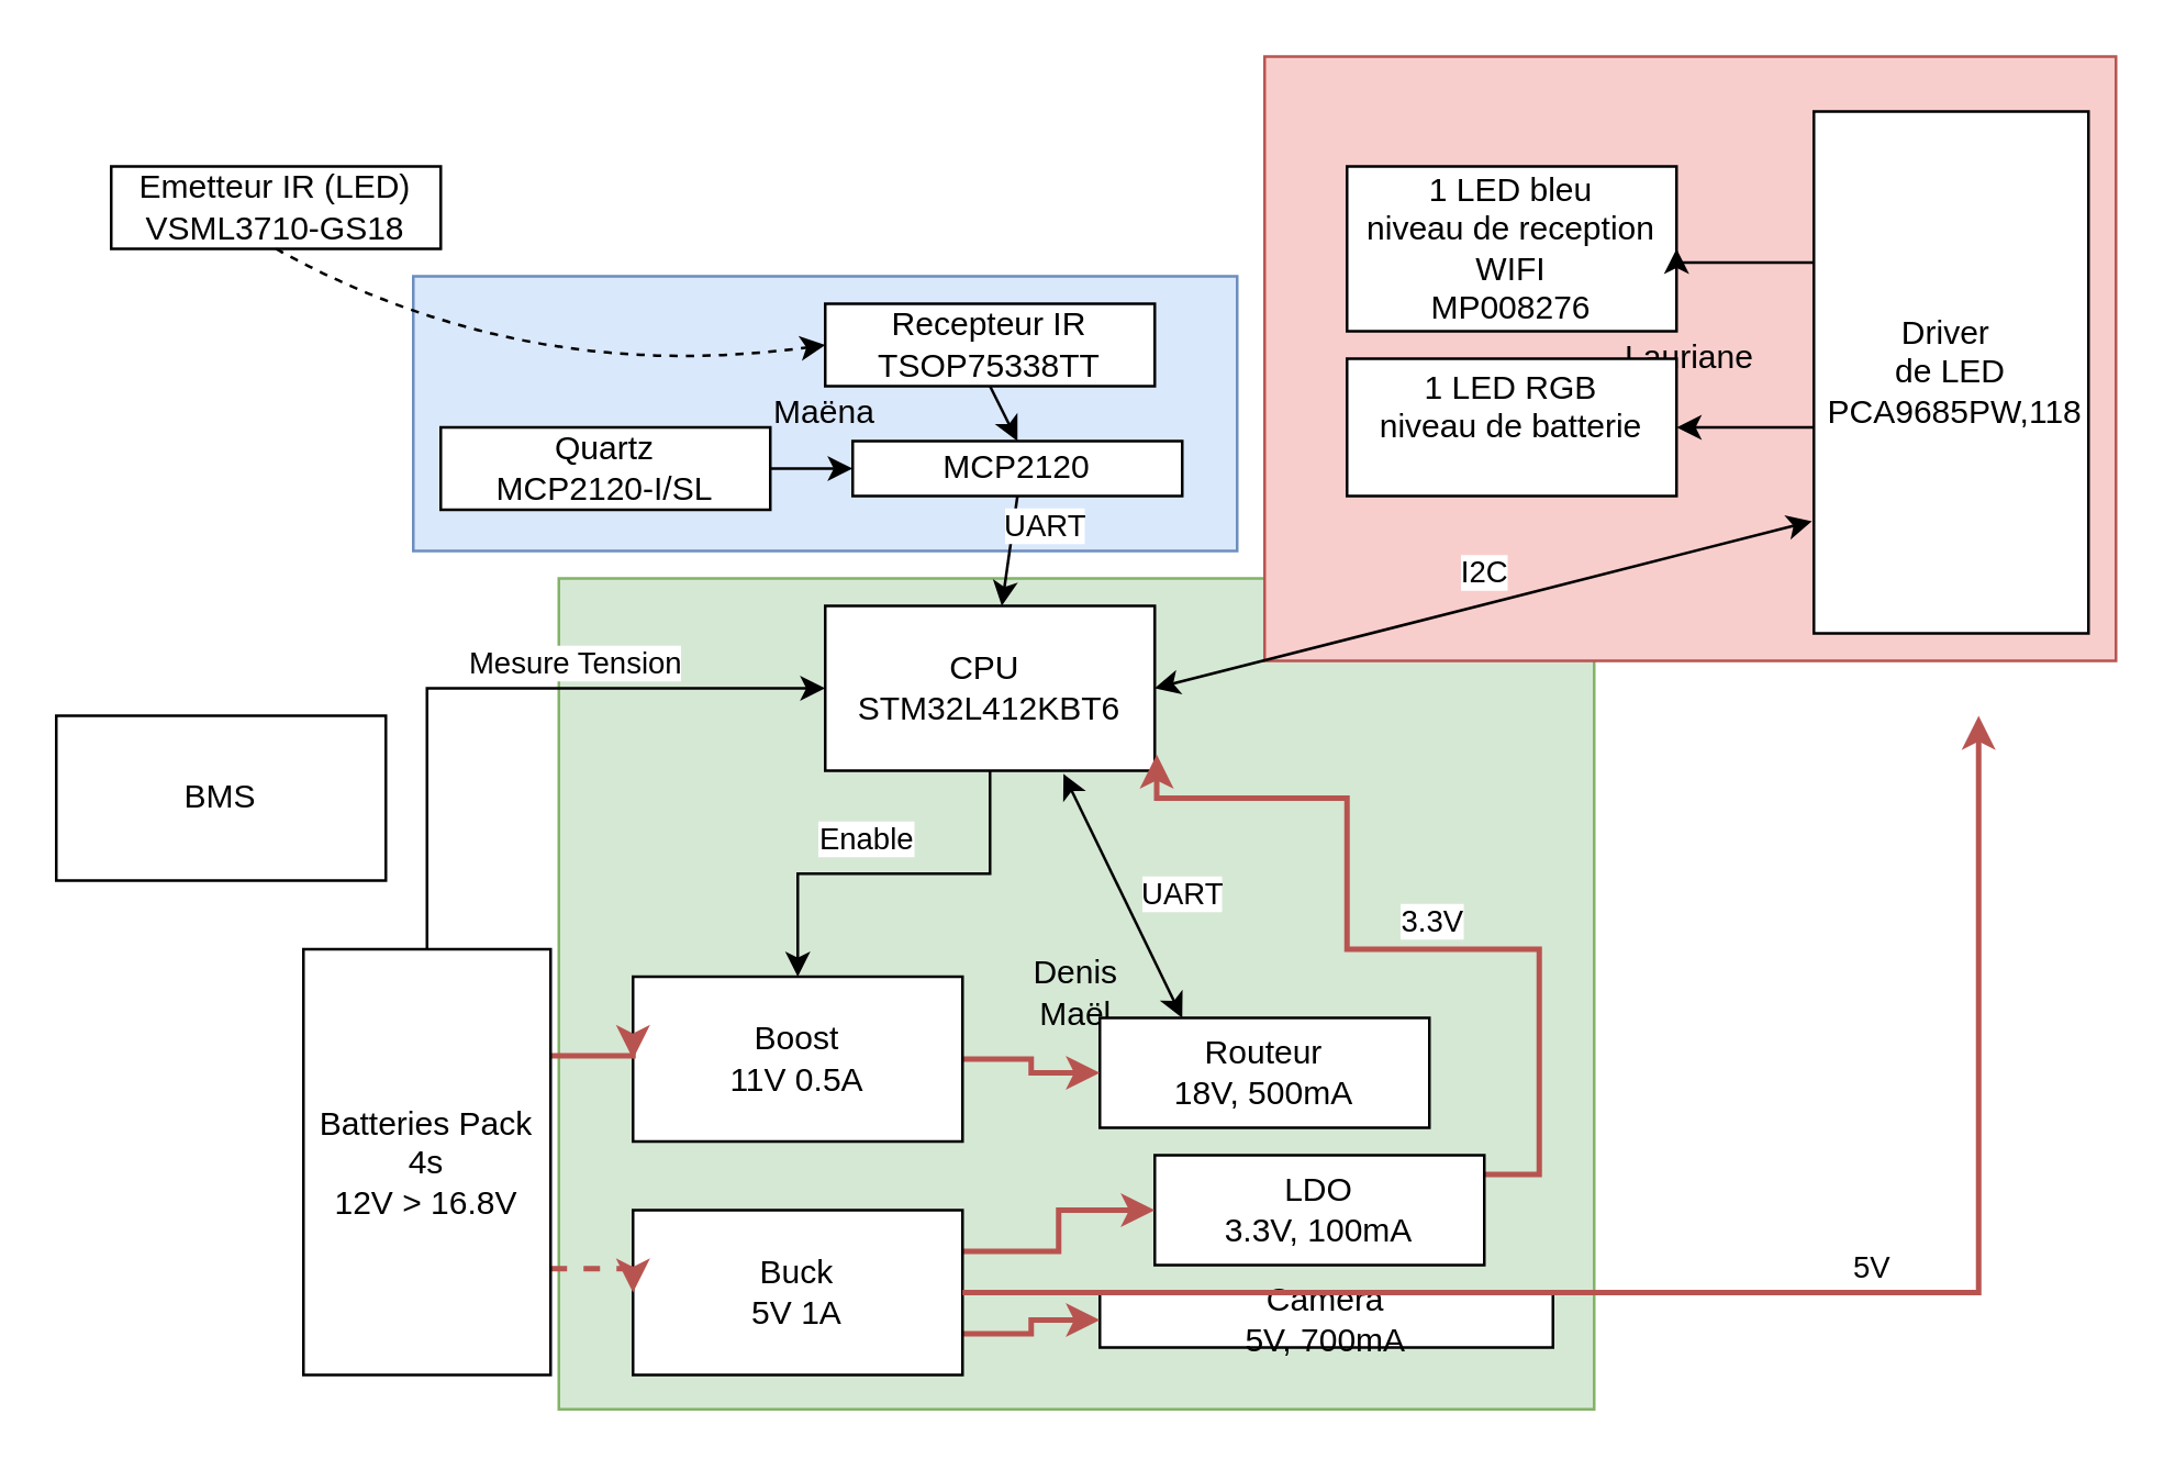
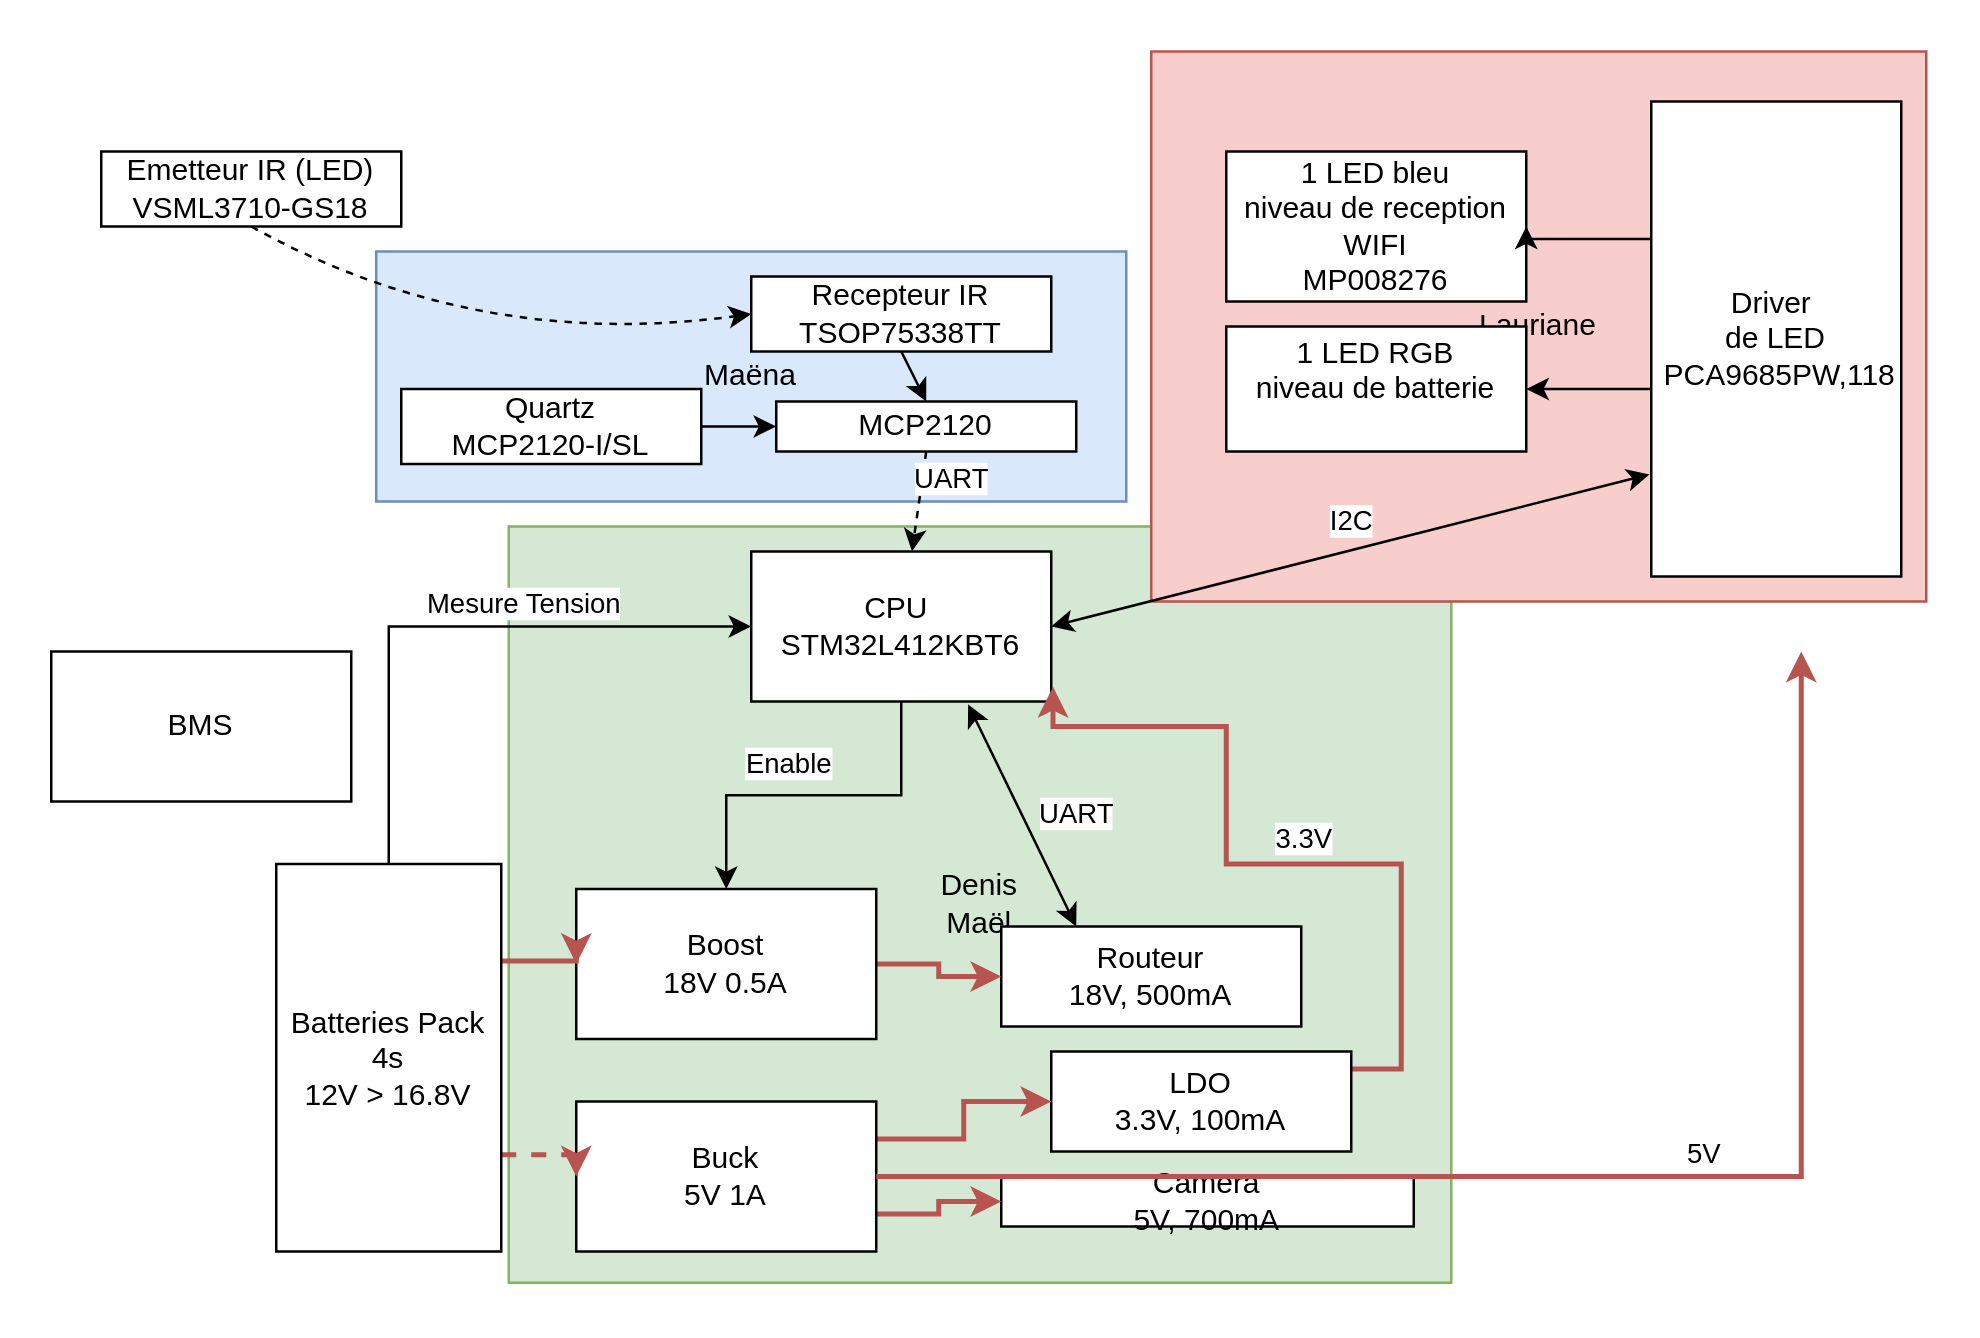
  <mxCell id="0" />
  <mxCell id="1" parent="0" />
  <mxCell id="2" value="&lt;div&gt;Denis&lt;/div&gt;&lt;div&gt;Maël&lt;br&gt;&lt;/div&gt;" style="rounded=0;whiteSpace=wrap;html=1;fillColor=#d5e8d4;strokeColor=#82b366;" parent="1" vertex="1"><mxGeometry x="203" y="210" width="377" height="302.5" as="geometry" /></mxCell>
  <mxCell id="3" value="Maëna" style="rounded=0;whiteSpace=wrap;html=1;fillColor=#dae8fc;strokeColor=#6c8ebf;" parent="1" vertex="1"><mxGeometry x="150" y="100" width="300" height="100" as="geometry" /></mxCell>
  <mxCell id="4" value="&lt;div&gt;Lauriane&lt;/div&gt;" style="rounded=0;whiteSpace=wrap;html=1;fillColor=#f8cecc;strokeColor=#b85450;" parent="1" vertex="1"><mxGeometry x="460" y="20" width="310" height="220" as="geometry" /></mxCell>
  <mxCell id="5" style="edgeStyle=orthogonalEdgeStyle;rounded=0;orthogonalLoop=1;jettySize=auto;html=1;" parent="1" source="7" target="20" edge="1"><mxGeometry relative="1" as="geometry" /></mxCell>
  <mxCell id="6" value="Enable" style="edgeLabel;html=1;align=center;verticalAlign=middle;resizable=0;points=[];" parent="5" connectable="0" vertex="1"><mxGeometry x="0.148" y="1" relative="1" as="geometry"><mxPoint y="-14" as="offset" /></mxGeometry></mxCell>
  <mxCell id="7" value="CPU&amp;nbsp;&lt;br&gt;STM32L412KBT6" style="rounded=0;whiteSpace=wrap;html=1;" parent="1" vertex="1"><mxGeometry x="300" y="220" width="120" height="60" as="geometry" /></mxCell>
  <mxCell id="8" style="edgeStyle=orthogonalEdgeStyle;rounded=0;orthogonalLoop=1;jettySize=auto;html=1;exitX=1;exitY=0.5;exitDx=0;exitDy=0;entryX=0;entryY=0.5;entryDx=0;entryDy=0;" parent="1" source="9" target="39" edge="1"><mxGeometry relative="1" as="geometry" /></mxCell>
  <mxCell id="9" value="Quartz&lt;br&gt;MCP2120-I/SL" style="rounded=0;whiteSpace=wrap;html=1;" parent="1" vertex="1"><mxGeometry x="160" y="155" width="120" height="30" as="geometry" /></mxCell>
  <mxCell id="10" value="1 LED bleu&lt;br&gt;niveau de reception WIFI&lt;br&gt;MP008276" style="rounded=0;whiteSpace=wrap;html=1;" parent="1" vertex="1"><mxGeometry x="490" y="60" width="120" height="60" as="geometry" /></mxCell>
  <mxCell id="11" value="1 LED RGB&lt;br&gt;niveau de batterie&lt;br&gt;&amp;nbsp;" style="rounded=0;whiteSpace=wrap;html=1;" parent="1" vertex="1"><mxGeometry x="490" y="130" width="120" height="50" as="geometry" /></mxCell>
  <mxCell id="12" style="edgeStyle=orthogonalEdgeStyle;rounded=0;orthogonalLoop=1;jettySize=auto;html=1;entryX=1;entryY=0.5;entryDx=0;entryDy=0;" parent="1" source="14" target="10" edge="1"><mxGeometry relative="1" as="geometry"><Array as="points"><mxPoint x="610" y="95" /></Array></mxGeometry></mxCell>
  <mxCell id="13" style="edgeStyle=orthogonalEdgeStyle;rounded=0;orthogonalLoop=1;jettySize=auto;html=1;entryX=1;entryY=0.5;entryDx=0;entryDy=0;" parent="1" source="14" target="11" edge="1"><mxGeometry relative="1" as="geometry"><Array as="points"><mxPoint x="640" y="155" /><mxPoint x="640" y="155" /></Array></mxGeometry></mxCell>
  <mxCell id="14" value="Driver&amp;nbsp;&lt;br&gt;de LED&lt;br&gt;&amp;nbsp;PCA9685PW,118" style="rounded=0;whiteSpace=wrap;html=1;rotation=0;" parent="1" vertex="1"><mxGeometry x="660" y="40" width="100" height="190" as="geometry" /></mxCell>
  <mxCell id="15" value="Routeur&lt;br&gt;18V, 500mA" style="rounded=0;whiteSpace=wrap;html=1;" parent="1" vertex="1"><mxGeometry x="400" y="370" width="120" height="40" as="geometry" /></mxCell>
  <mxCell id="16" style="edgeStyle=orthogonalEdgeStyle;rounded=0;orthogonalLoop=1;jettySize=auto;html=1;exitX=1;exitY=0.5;exitDx=0;exitDy=0;entryX=1.006;entryY=0.902;entryDx=0;entryDy=0;entryPerimeter=0;fillColor=#f8cecc;strokeColor=#b85450;strokeWidth=2;" parent="1" source="17" target="7" edge="1"><mxGeometry relative="1" as="geometry"><Array as="points"><mxPoint x="520" y="440" /><mxPoint x="520" y="427" /><mxPoint x="560" y="427" /><mxPoint x="560" y="345" /><mxPoint x="490" y="345" /><mxPoint x="490" y="290" /><mxPoint x="421" y="290" /></Array></mxGeometry></mxCell>
  <mxCell id="17" value="LDO&lt;br&gt;3.3V, 100mA" style="rounded=0;whiteSpace=wrap;html=1;" parent="1" vertex="1"><mxGeometry x="420" y="420" width="120" height="40" as="geometry" /></mxCell>
  <mxCell id="18" value="Camera&lt;br&gt;5V, 700mA" style="rounded=0;whiteSpace=wrap;html=1;" parent="1" vertex="1"><mxGeometry x="400" y="470" width="165" height="20" as="geometry" /></mxCell>
  <mxCell id="19" style="edgeStyle=orthogonalEdgeStyle;rounded=0;orthogonalLoop=1;jettySize=auto;html=1;exitX=1;exitY=0.5;exitDx=0;exitDy=0;entryX=0;entryY=0.5;entryDx=0;entryDy=0;fillColor=#f8cecc;strokeColor=#b85450;strokeWidth=2;" parent="1" source="20" target="15" edge="1"><mxGeometry relative="1" as="geometry" /></mxCell>
- <mxCell id="20" value="Boost&lt;br&gt;11V 0.5A" style="rounded=0;whiteSpace=wrap;html=1;" parent="1" vertex="1"><mxGeometry x="230" y="355" width="120" height="60" as="geometry" /></mxCell>
+ <mxCell id="20" value="Boost&lt;br&gt;18V 0.5A" style="rounded=0;whiteSpace=wrap;html=1;" parent="1" vertex="1"><mxGeometry x="230" y="355" width="120" height="60" as="geometry" /></mxCell>
  <mxCell id="21" style="edgeStyle=orthogonalEdgeStyle;rounded=0;orthogonalLoop=1;jettySize=auto;html=1;exitX=1;exitY=0.25;exitDx=0;exitDy=0;entryX=0;entryY=0.5;entryDx=0;entryDy=0;fillColor=#f8cecc;strokeColor=#b85450;strokeWidth=2;" parent="1" source="23" target="17" edge="1"><mxGeometry relative="1" as="geometry" /></mxCell>
  <mxCell id="22" style="edgeStyle=orthogonalEdgeStyle;rounded=0;orthogonalLoop=1;jettySize=auto;html=1;exitX=1;exitY=0.75;exitDx=0;exitDy=0;entryX=0;entryY=0.5;entryDx=0;entryDy=0;fillColor=#f8cecc;strokeColor=#b85450;strokeWidth=2;" parent="1" source="23" target="18" edge="1"><mxGeometry relative="1" as="geometry" /></mxCell>
  <mxCell id="23" value="Buck&lt;br&gt;5V 1A" style="rounded=0;whiteSpace=wrap;html=1;" parent="1" vertex="1"><mxGeometry x="230" y="440" width="120" height="60" as="geometry" /></mxCell>
  <mxCell id="24" style="edgeStyle=orthogonalEdgeStyle;rounded=0;orthogonalLoop=1;jettySize=auto;html=1;exitX=1;exitY=0.25;exitDx=0;exitDy=0;entryX=0;entryY=0.5;entryDx=0;entryDy=0;fillColor=#f8cecc;strokeColor=#b85450;strokeWidth=2;" parent="1" source="26" target="20" edge="1"><mxGeometry relative="1" as="geometry" /></mxCell>
  <mxCell id="25" style="edgeStyle=orthogonalEdgeStyle;rounded=0;orthogonalLoop=1;jettySize=auto;html=1;exitX=1;exitY=0.75;exitDx=0;exitDy=0;entryX=0;entryY=0.5;entryDx=0;entryDy=0;fillColor=#f8cecc;strokeColor=#b85450;strokeWidth=2;dashed=1;" parent="1" source="26" target="23" edge="1"><mxGeometry relative="1" as="geometry" /></mxCell>
  <mxCell id="26" value="Batteries Pack&lt;br&gt;4s&lt;br&gt;12V &amp;gt; 16.8V" style="rounded=0;whiteSpace=wrap;html=1;rotation=0;" parent="1" vertex="1"><mxGeometry x="110" y="345" width="90" height="155" as="geometry" /></mxCell>
  <mxCell id="27" value="BMS" style="rounded=0;whiteSpace=wrap;html=1;" parent="1" vertex="1"><mxGeometry x="20" y="260" width="120" height="60" as="geometry" /></mxCell>
  <mxCell id="28" value="" style="endArrow=classic;html=1;rounded=0;fillColor=#f8cecc;strokeColor=#b85450;exitX=1;exitY=0.5;exitDx=0;exitDy=0;strokeWidth=2;" parent="1" source="23" edge="1"><mxGeometry width="50" height="50" relative="1" as="geometry"><mxPoint x="780" y="235" as="sourcePoint" /><mxPoint x="720" y="260" as="targetPoint" /><Array as="points"><mxPoint x="720" y="470" /><mxPoint x="720" y="340" /><mxPoint x="720" y="260" /></Array></mxGeometry></mxCell>
  <mxCell id="29" value="&lt;div&gt;5V&lt;/div&gt;" style="edgeLabel;html=1;align=center;verticalAlign=middle;resizable=0;points=[];" parent="28" connectable="0" vertex="1"><mxGeometry x="-0.591" y="-1" relative="1" as="geometry"><mxPoint x="211" y="-11" as="offset" /></mxGeometry></mxCell>
  <mxCell id="30" value="Recepteur IR&lt;br&gt;TSOP75338TT" style="rounded=0;whiteSpace=wrap;html=1;" parent="1" vertex="1"><mxGeometry x="300" y="110" width="120" height="30" as="geometry" /></mxCell>
  <mxCell id="31" value="Emetteur IR (LED)&lt;br&gt;VSML3710-GS18" style="rounded=0;whiteSpace=wrap;html=1;" parent="1" vertex="1"><mxGeometry x="40" y="60" width="120" height="30" as="geometry" /></mxCell>
  <mxCell id="32" value="3.3V" style="edgeLabel;html=1;align=center;verticalAlign=middle;resizable=0;points=[];" parent="1" connectable="0" vertex="1"><mxGeometry x="579.997" y="434.997" as="geometry"><mxPoint x="-59" y="-100" as="offset" /></mxGeometry></mxCell>
  <mxCell id="33" value="" style="endArrow=classic;startArrow=classic;html=1;rounded=0;exitX=0.723;exitY=1.019;exitDx=0;exitDy=0;exitPerimeter=0;entryX=0.25;entryY=0;entryDx=0;entryDy=0;" parent="1" source="7" target="15" edge="1"><mxGeometry width="50" height="50" relative="1" as="geometry"><mxPoint x="400" y="280" as="sourcePoint" /><mxPoint x="450" y="230" as="targetPoint" /></mxGeometry></mxCell>
  <mxCell id="34" value="UART" style="edgeLabel;html=1;align=center;verticalAlign=middle;resizable=0;points=[];" parent="33" vertex="1" connectable="0"><mxGeometry x="0.193" y="-3" relative="1" as="geometry"><mxPoint x="20" y="-11" as="offset" /></mxGeometry></mxCell>
  <mxCell id="35" value="" style="endArrow=classic;html=1;rounded=0;exitX=0.5;exitY=0;exitDx=0;exitDy=0;entryX=0;entryY=0.5;entryDx=0;entryDy=0;" parent="1" source="26" target="7" edge="1"><mxGeometry width="50" height="50" relative="1" as="geometry"><mxPoint x="400" y="280" as="sourcePoint" /><mxPoint x="450" y="230" as="targetPoint" /><Array as="points"><mxPoint x="155" y="250" /></Array></mxGeometry></mxCell>
  <mxCell id="36" value="Mesure Tension" style="edgeLabel;html=1;align=center;verticalAlign=middle;resizable=0;points=[];" parent="35" vertex="1" connectable="0"><mxGeometry x="0.235" y="1" relative="1" as="geometry"><mxPoint y="-9" as="offset" /></mxGeometry></mxCell>
  <mxCell id="37" value="" style="endArrow=classic;startArrow=classic;html=1;rounded=0;entryX=-0.007;entryY=0.785;entryDx=0;entryDy=0;entryPerimeter=0;exitX=1;exitY=0.5;exitDx=0;exitDy=0;" parent="1" source="7" target="14" edge="1"><mxGeometry width="50" height="50" relative="1" as="geometry"><mxPoint x="440" y="310" as="sourcePoint" /><mxPoint x="490" y="260" as="targetPoint" /></mxGeometry></mxCell>
  <mxCell id="38" value="I2C" style="edgeLabel;html=1;align=center;verticalAlign=middle;resizable=0;points=[];" parent="37" vertex="1" connectable="0"><mxGeometry x="0.128" y="2" relative="1" as="geometry"><mxPoint x="-15" y="-6" as="offset" /></mxGeometry></mxCell>
  <mxCell id="39" value="&lt;span dir=&quot;ltr&quot; role=&quot;presentation&quot; style=&quot;left: 63.66%; top: 9.21%; font-size: calc(var(--scale-factor)*36.00px); font-family: sans-serif; transform: scaleX(0.944);&quot;&gt;MCP2120&lt;/span&gt;" style="rounded=0;whiteSpace=wrap;html=1;" parent="1" vertex="1"><mxGeometry x="310" y="160" width="120" height="20" as="geometry" /></mxCell>
  <mxCell id="40" value="" style="endArrow=classic;html=1;rounded=0;exitX=0.5;exitY=1;exitDx=0;exitDy=0;entryX=0.5;entryY=0;entryDx=0;entryDy=0;" parent="1" source="30" target="39" edge="1"><mxGeometry width="50" height="50" relative="1" as="geometry"><mxPoint x="270" y="150" as="sourcePoint" /><mxPoint x="320" y="100" as="targetPoint" /></mxGeometry></mxCell>
- <mxCell id="41" value="" style="endArrow=classic;html=1;rounded=0;exitX=0.5;exitY=1;exitDx=0;exitDy=0;" parent="1" source="39" target="7" edge="1"><mxGeometry width="50" height="50" relative="1" as="geometry"><mxPoint x="270" y="150" as="sourcePoint" /><mxPoint x="320" y="100" as="targetPoint" /></mxGeometry></mxCell>
+ <mxCell id="41" value="" style="endArrow=classic;html=1;rounded=0;exitX=0.5;exitY=1;exitDx=0;exitDy=0;dashed=1;" parent="1" source="39" target="7" edge="1"><mxGeometry width="50" height="50" relative="1" as="geometry"><mxPoint x="270" y="150" as="sourcePoint" /><mxPoint x="320" y="100" as="targetPoint" /></mxGeometry></mxCell>
  <mxCell id="42" value="UART" style="edgeLabel;html=1;align=center;verticalAlign=middle;resizable=0;points=[];" parent="1" vertex="1" connectable="0"><mxGeometry x="379.997" y="190.002" as="geometry" /></mxCell>
  <mxCell id="43" value="" style="endArrow=classic;html=1;exitX=0.5;exitY=1;exitDx=0;exitDy=0;entryX=0;entryY=0.5;entryDx=0;entryDy=0;dashed=1;curved=1;" parent="1" source="31" target="30" edge="1"><mxGeometry width="50" height="50" relative="1" as="geometry"><mxPoint x="230" y="170" as="sourcePoint" /><mxPoint x="280" y="120" as="targetPoint" /><Array as="points"><mxPoint x="190" y="140" /></Array></mxGeometry></mxCell>
